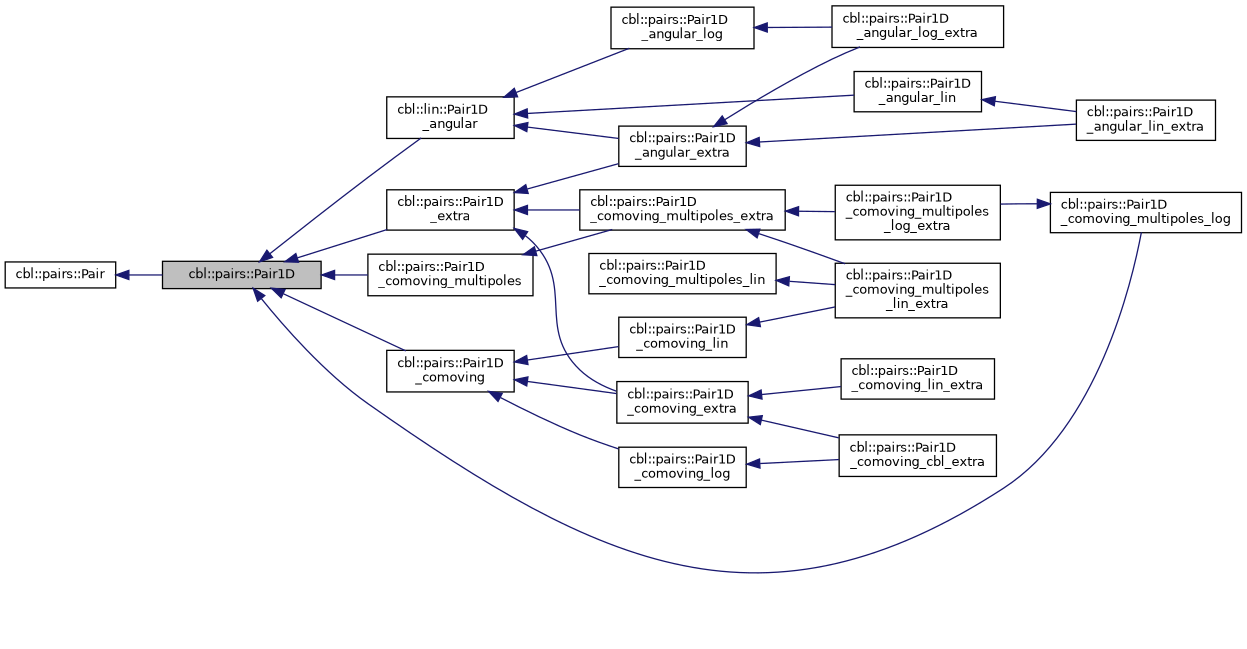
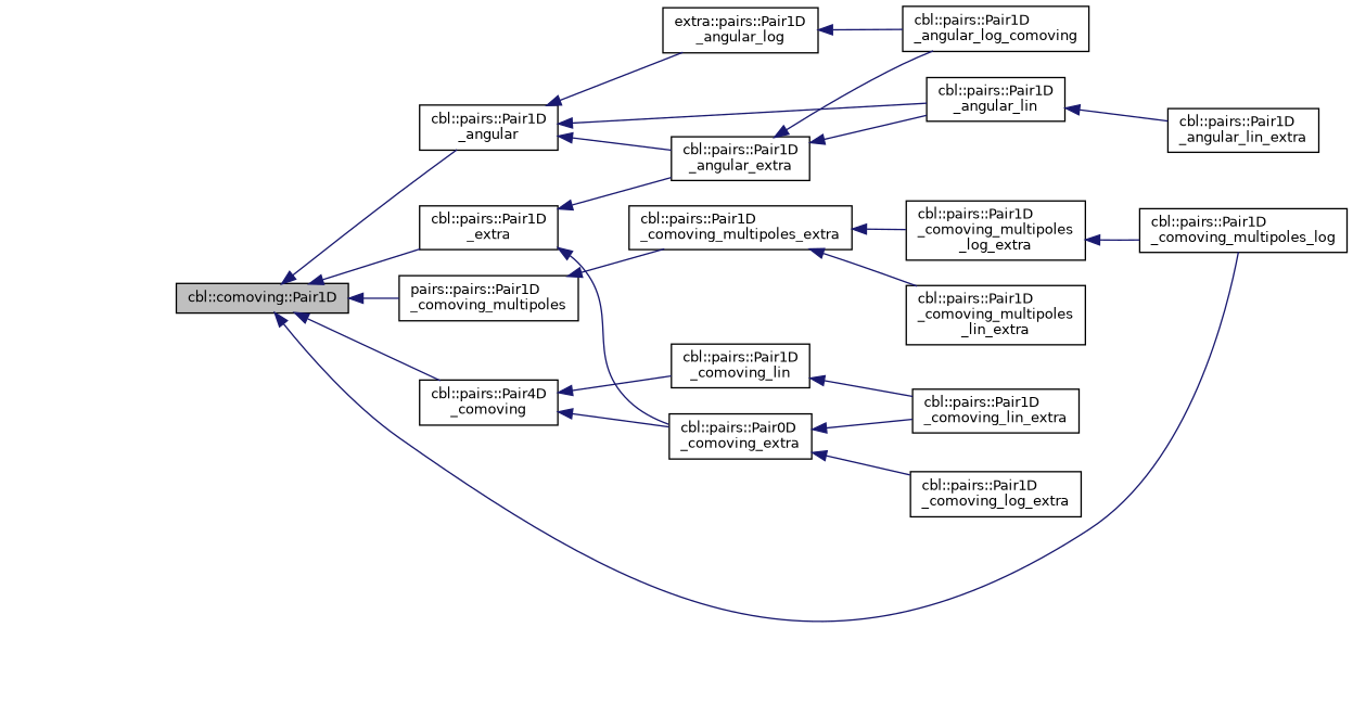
  digraph {
    rankdir=LR
    node [color=black fillcolor=white fontname=Helvetica fontsize=10 shape=record style=filled]
    edge [color=midnightblue dir=back fontname=Helvetica fontsize=10 labelfontname=Helvetica labelfontsize=10 style=solid]
-   n1 [fillcolor=grey75 fontcolor=black height=0.2 label="cbl::pairs::Pair1D" width=0.4]
-   n2 [height=0.2 label="cbl::lin::Pair1D\l_angular" width=0.4]
-   n3 [height=0.2 label="cbl::pairs::Pair1D\l_comoving" width=0.4]
-   n4 [height=0.2 label="cbl::pairs::Pair1D\l_comoving_multipoles" width=0.4]
+   n1 [fillcolor=grey75 fontcolor=black height=0.2 label="cbl::comoving::Pair1D" width=0.4]
+   n2 [height=0.2 label="cbl::pairs::Pair1D\l_angular" width=0.4]
+   n3 [height=0.2 label="cbl::pairs::Pair4D\l_comoving" width=0.4]
+   n4 [height=0.2 label="pairs::pairs::Pair1D\l_comoving_multipoles" width=0.4]
    n5 [height=0.2 label="cbl::pairs::Pair1D\l_extra" width=0.4]
    n6 [height=0.2 label="cbl::pairs::Pair1D\l_comoving_multipoles_log" width=0.4]
    n7 [height=0.2 label="cbl::pairs::Pair1D\l_angular_extra" width=0.4]
    n8 [height=0.2 label="cbl::pairs::Pair1D\l_angular_lin" width=0.4]
-   n9 [height=0.2 label="cbl::pairs::Pair1D\l_angular_log" width=0.4]
-   n10 [height=0.2 label="cbl::pairs::Pair1D\l_comoving_extra" width=0.4]
+   n9 [height=0.2 label="extra::pairs::Pair1D\l_angular_log" width=0.4]
+   n10 [height=0.2 label="cbl::pairs::Pair0D\l_comoving_extra" width=0.4]
    n11 [height=0.2 label="cbl::pairs::Pair1D\l_comoving_lin" width=0.4]
-   n12 [height=0.2 label="cbl::pairs::Pair1D\l_comoving_log" width=0.4]
    n13 [height=0.2 label="cbl::pairs::Pair1D\l_comoving_multipoles_extra" width=0.4]
-   n14 [height=0.2 label="cbl::pairs::Pair" width=0.4]
    n15 [height=0.2 label="cbl::pairs::Pair1D\l_angular_lin_extra" width=0.4]
-   n16 [height=0.2 label="cbl::pairs::Pair1D\l_angular_log_extra" width=0.4]
+   n16 [height=0.2 label="cbl::pairs::Pair1D\l_angular_log_comoving" width=0.4]
    n17 [height=0.2 label="cbl::pairs::Pair1D\l_comoving_lin_extra" width=0.4]
-   n18 [height=0.2 label="cbl::pairs::Pair1D\l_comoving_cbl_extra" width=0.4]
+   n18 [height=0.2 label="cbl::pairs::Pair1D\l_comoving_log_extra" width=0.4]
    n19 [height=0.2 label="cbl::pairs::Pair1D\l_comoving_multipoles\l_lin_extra" width=0.4]
    n20 [height=0.2 label="cbl::pairs::Pair1D\l_comoving_multipoles\l_log_extra" width=0.4]
-   n21 [height=0.2 label="cbl::pairs::Pair1D\l_comoving_multipoles_lin" width=0.4]
    n1 -> n2
    n1 -> n3
    n1 -> n4
    n1 -> n5
    n1 -> n6
    n2 -> n7
    n2 -> n8
    n2 -> n9
    n3 -> n10
    n3 -> n11
-   n3 -> n12
    n4 -> n13
    n5 -> n7
    n5 -> n10
-   n5 -> n13
-   n6 -> n20
-   n7 -> n15
+   n20 -> n6
+   n7 -> n8
    n7 -> n16
    n8 -> n15
    n9 -> n16
    n10 -> n17
    n10 -> n18
-   n11 -> n19
-   n12 -> n18
+   n11 -> n17
    n13 -> n19
    n13 -> n20
-   n14 -> n1
-   n21 -> n19
  }
